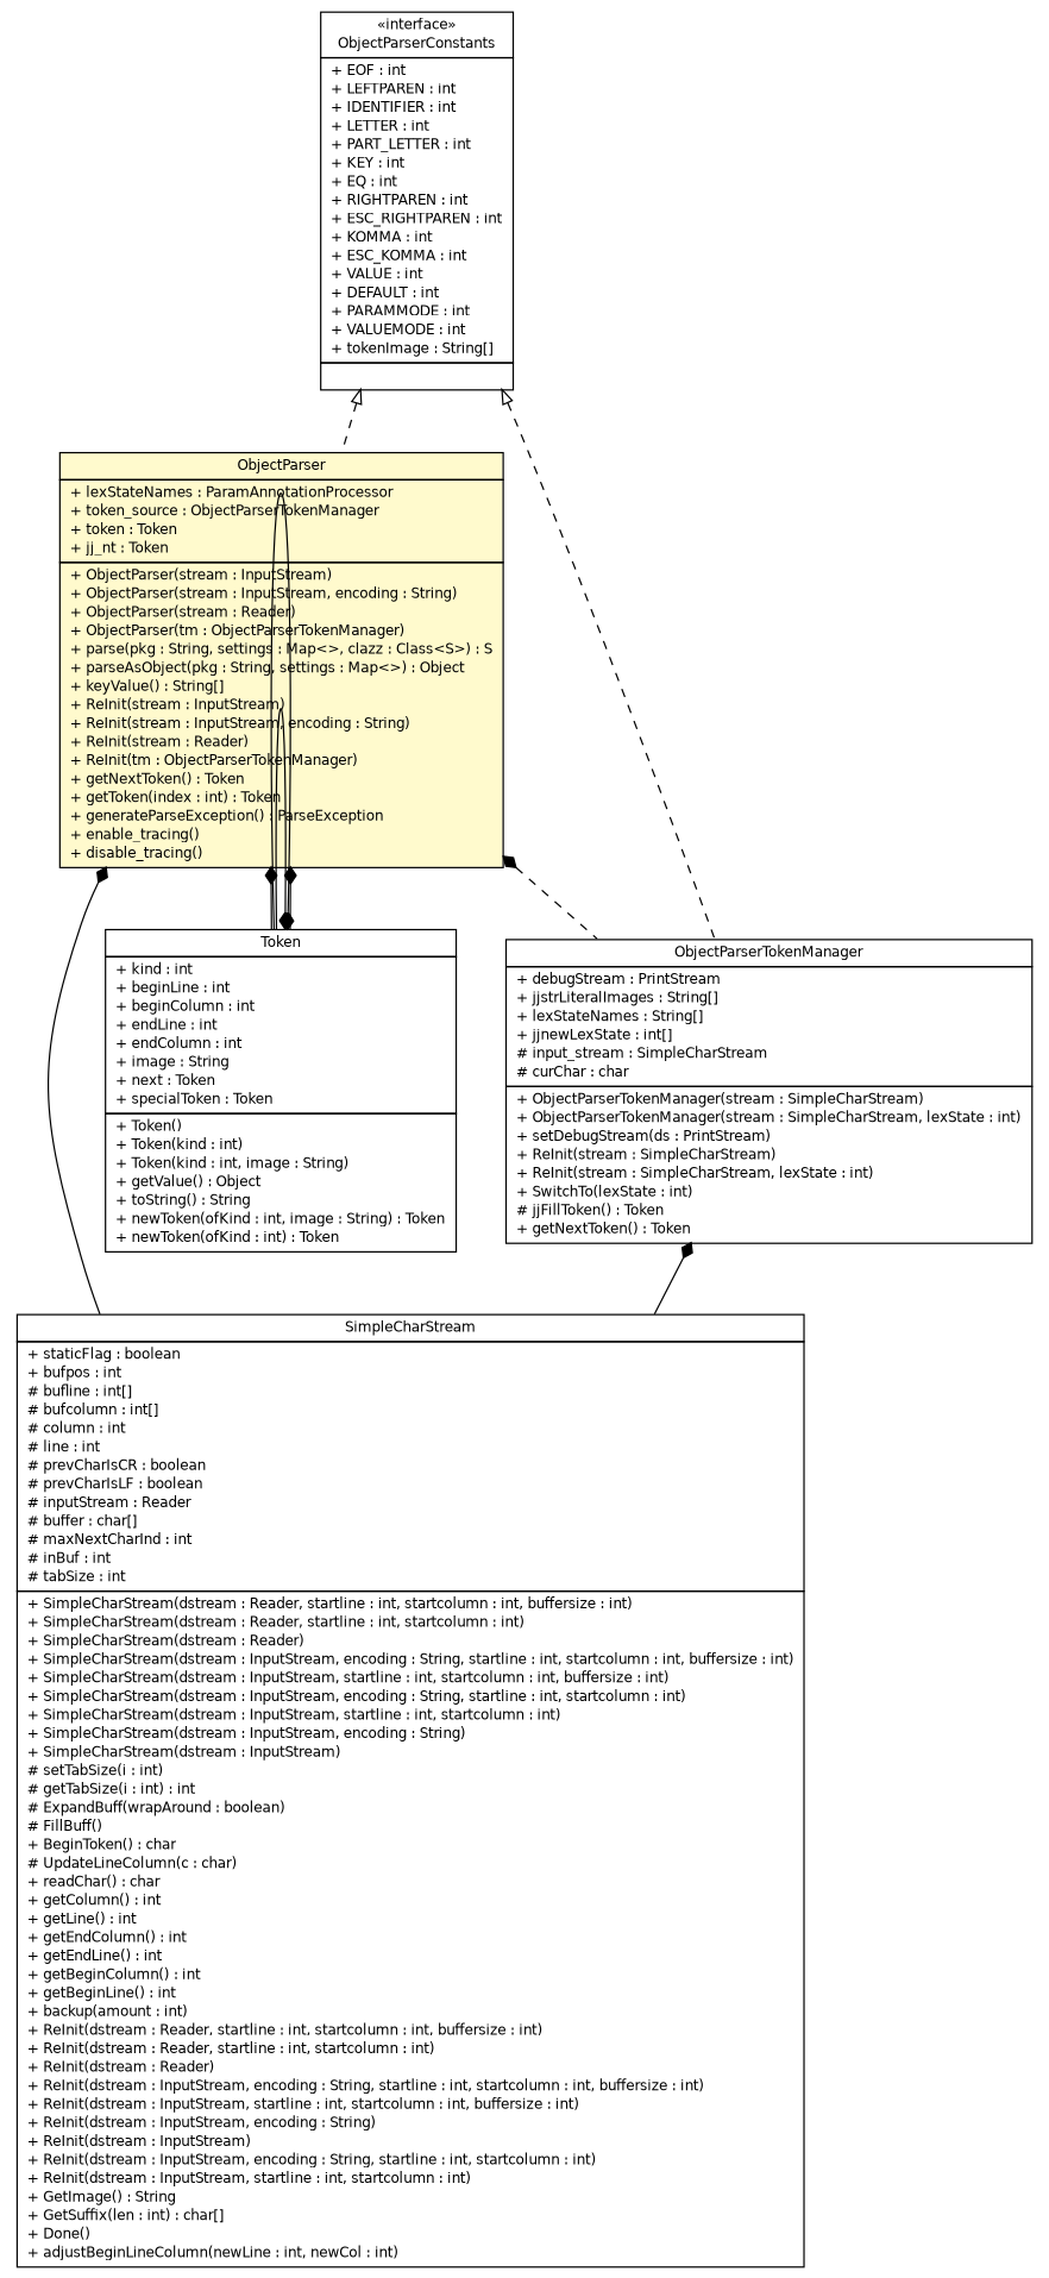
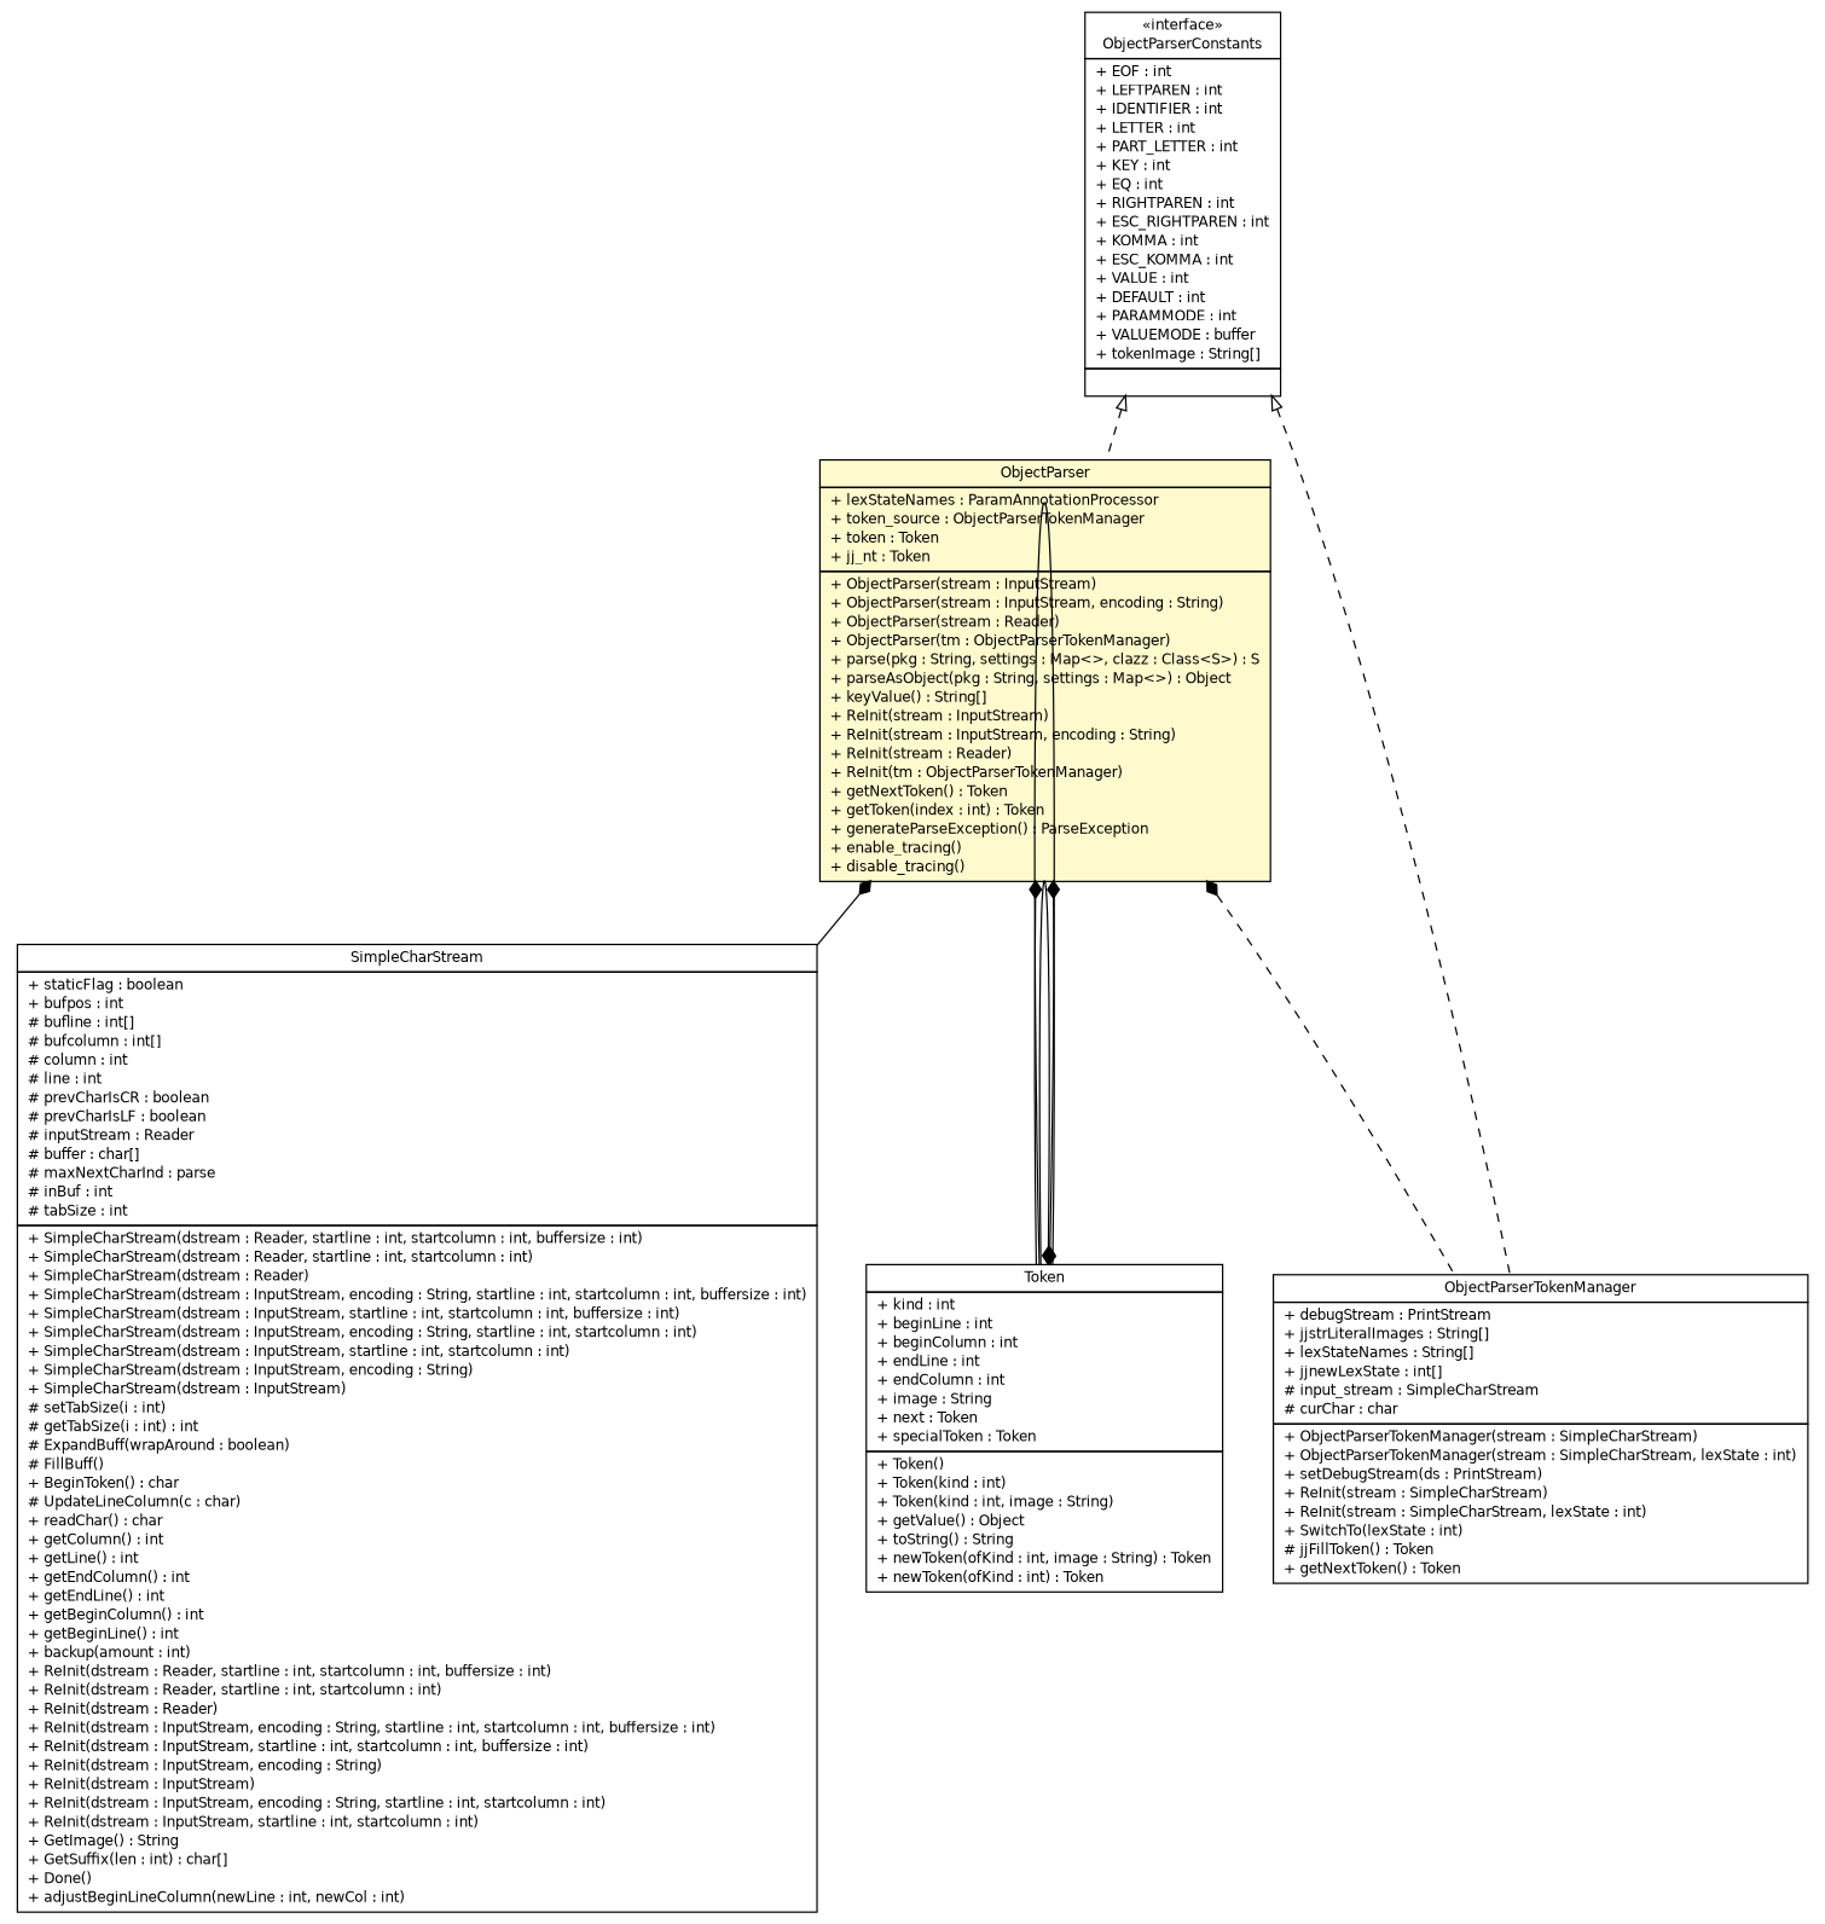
  digraph {
    nodesep=0.25
    ranksep=0.5
    node [fontcolor=black fontname=Helvetica fontsize=10.0 shape=plaintext]
    edge [arrowhead=none arrowtail=diamond color=black dir=both fontcolor=black fontname=Helvetica fontsize=10.0 headport=p labelfontname=Helvetica labelfontsize=10 tailport=p]
-   n1 [label=<<table title="com.vectorprint.configuration.parser.SimpleCharStream" border="0" cellborder="1" cellspacing="0" cellpadding="2" port="p" href="./SimpleCharStream.html"> 		<tr><td><table border="0" cellspacing="0" cellpadding="1"> <tr><td align="center" balign="center"> SimpleCharStream </td></tr> 		</table></td></tr> 		<tr><td><table border="0" cellspacing="0" cellpadding="1"> <tr><td align="left" balign="left"> + staticFlag : boolean </td></tr> <tr><td align="left" balign="left"> + bufpos : int </td></tr> <tr><td align="left" balign="left"> # bufline : int[] </td></tr> <tr><td align="left" balign="left"> # bufcolumn : int[] </td></tr> <tr><td align="left" balign="left"> # column : int </td></tr> <tr><td align="left" balign="left"> # line : int </td></tr> <tr><td align="left" balign="left"> # prevCharIsCR : boolean </td></tr> <tr><td align="left" balign="left"> # prevCharIsLF : boolean </td></tr> <tr><td align="left" balign="left"> # inputStream : Reader </td></tr> <tr><td align="left" balign="left"> # buffer : char[] </td></tr> <tr><td align="left" balign="left"> # maxNextCharInd : int </td></tr> <tr><td align="left" balign="left"> # inBuf : int </td></tr> <tr><td align="left" balign="left"> # tabSize : int </td></tr> 		</table></td></tr> 		<tr><td><table border="0" cellspacing="0" cellpadding="1"> <tr><td align="left" balign="left"> + SimpleCharStream(dstream : Reader, startline : int, startcolumn : int, buffersize : int) </td></tr> <tr><td align="left" balign="left"> + SimpleCharStream(dstream : Reader, startline : int, startcolumn : int) </td></tr> <tr><td align="left" balign="left"> + SimpleCharStream(dstream : Reader) </td></tr> <tr><td align="left" balign="left"> + SimpleCharStream(dstream : InputStream, encoding : String, startline : int, startcolumn : int, buffersize : int) </td></tr> <tr><td align="left" balign="left"> + SimpleCharStream(dstream : InputStream, startline : int, startcolumn : int, buffersize : int) </td></tr> <tr><td align="left" balign="left"> + SimpleCharStream(dstream : InputStream, encoding : String, startline : int, startcolumn : int) </td></tr> <tr><td align="left" balign="left"> + SimpleCharStream(dstream : InputStream, startline : int, startcolumn : int) </td></tr> <tr><td align="left" balign="left"> + SimpleCharStream(dstream : InputStream, encoding : String) </td></tr> <tr><td align="left" balign="left"> + SimpleCharStream(dstream : InputStream) </td></tr> <tr><td align="left" balign="left"> # setTabSize(i : int) </td></tr> <tr><td align="left" balign="left"> # getTabSize(i : int) : int </td></tr> <tr><td align="left" balign="left"> # ExpandBuff(wrapAround : boolean) </td></tr> <tr><td align="left" balign="left"> # FillBuff() </td></tr> <tr><td align="left" balign="left"> + BeginToken() : char </td></tr> <tr><td align="left" balign="left"> # UpdateLineColumn(c : char) </td></tr> <tr><td align="left" balign="left"> + readChar() : char </td></tr> <tr><td align="left" balign="left"> + getColumn() : int </td></tr> <tr><td align="left" balign="left"> + getLine() : int </td></tr> <tr><td align="left" balign="left"> + getEndColumn() : int </td></tr> <tr><td align="left" balign="left"> + getEndLine() : int </td></tr> <tr><td align="left" balign="left"> + getBeginColumn() : int </td></tr> <tr><td align="left" balign="left"> + getBeginLine() : int </td></tr> <tr><td align="left" balign="left"> + backup(amount : int) </td></tr> <tr><td align="left" balign="left"> + ReInit(dstream : Reader, startline : int, startcolumn : int, buffersize : int) </td></tr> <tr><td align="left" balign="left"> + ReInit(dstream : Reader, startline : int, startcolumn : int) </td></tr> <tr><td align="left" balign="left"> + ReInit(dstream : Reader) </td></tr> <tr><td align="left" balign="left"> + ReInit(dstream : InputStream, encoding : String, startline : int, startcolumn : int, buffersize : int) </td></tr> <tr><td align="left" balign="left"> + ReInit(dstream : InputStream, startline : int, startcolumn : int, buffersize : int) </td></tr> <tr><td align="left" balign="left"> + ReInit(dstream : InputStream, encoding : String) </td></tr> <tr><td align="left" balign="left"> + ReInit(dstream : InputStream) </td></tr> <tr><td align="left" balign="left"> + ReInit(dstream : InputStream, encoding : String, startline : int, startcolumn : int) </td></tr> <tr><td align="left" balign="left"> + ReInit(dstream : InputStream, startline : int, startcolumn : int) </td></tr> <tr><td align="left" balign="left"> + GetImage() : String </td></tr> <tr><td align="left" balign="left"> + GetSuffix(len : int) : char[] </td></tr> <tr><td align="left" balign="left"> + Done() </td></tr> <tr><td align="left" balign="left"> + adjustBeginLineColumn(newLine : int, newCol : int) </td></tr> 		</table></td></tr> 		</table>>]
+   n1 [label=<<table title="com.vectorprint.configuration.parser.SimpleCharStream" border="0" cellborder="1" cellspacing="0" cellpadding="2" port="p" href="./SimpleCharStream.html"> 		<tr><td><table border="0" cellspacing="0" cellpadding="1"> <tr><td align="center" balign="center"> SimpleCharStream </td></tr> 		</table></td></tr> 		<tr><td><table border="0" cellspacing="0" cellpadding="1"> <tr><td align="left" balign="left"> + staticFlag : boolean </td></tr> <tr><td align="left" balign="left"> + bufpos : int </td></tr> <tr><td align="left" balign="left"> # bufline : int[] </td></tr> <tr><td align="left" balign="left"> # bufcolumn : int[] </td></tr> <tr><td align="left" balign="left"> # column : int </td></tr> <tr><td align="left" balign="left"> # line : int </td></tr> <tr><td align="left" balign="left"> # prevCharIsCR : boolean </td></tr> <tr><td align="left" balign="left"> # prevCharIsLF : boolean </td></tr> <tr><td align="left" balign="left"> # inputStream : Reader </td></tr> <tr><td align="left" balign="left"> # buffer : char[] </td></tr> <tr><td align="left" balign="left"> # maxNextCharInd : parse </td></tr> <tr><td align="left" balign="left"> # inBuf : int </td></tr> <tr><td align="left" balign="left"> # tabSize : int </td></tr> 		</table></td></tr> 		<tr><td><table border="0" cellspacing="0" cellpadding="1"> <tr><td align="left" balign="left"> + SimpleCharStream(dstream : Reader, startline : int, startcolumn : int, buffersize : int) </td></tr> <tr><td align="left" balign="left"> + SimpleCharStream(dstream : Reader, startline : int, startcolumn : int) </td></tr> <tr><td align="left" balign="left"> + SimpleCharStream(dstream : Reader) </td></tr> <tr><td align="left" balign="left"> + SimpleCharStream(dstream : InputStream, encoding : String, startline : int, startcolumn : int, buffersize : int) </td></tr> <tr><td align="left" balign="left"> + SimpleCharStream(dstream : InputStream, startline : int, startcolumn : int, buffersize : int) </td></tr> <tr><td align="left" balign="left"> + SimpleCharStream(dstream : InputStream, encoding : String, startline : int, startcolumn : int) </td></tr> <tr><td align="left" balign="left"> + SimpleCharStream(dstream : InputStream, startline : int, startcolumn : int) </td></tr> <tr><td align="left" balign="left"> + SimpleCharStream(dstream : InputStream, encoding : String) </td></tr> <tr><td align="left" balign="left"> + SimpleCharStream(dstream : InputStream) </td></tr> <tr><td align="left" balign="left"> # setTabSize(i : int) </td></tr> <tr><td align="left" balign="left"> # getTabSize(i : int) : int </td></tr> <tr><td align="left" balign="left"> # ExpandBuff(wrapAround : boolean) </td></tr> <tr><td align="left" balign="left"> # FillBuff() </td></tr> <tr><td align="left" balign="left"> + BeginToken() : char </td></tr> <tr><td align="left" balign="left"> # UpdateLineColumn(c : char) </td></tr> <tr><td align="left" balign="left"> + readChar() : char </td></tr> <tr><td align="left" balign="left"> + getColumn() : int </td></tr> <tr><td align="left" balign="left"> + getLine() : int </td></tr> <tr><td align="left" balign="left"> + getEndColumn() : int </td></tr> <tr><td align="left" balign="left"> + getEndLine() : int </td></tr> <tr><td align="left" balign="left"> + getBeginColumn() : int </td></tr> <tr><td align="left" balign="left"> + getBeginLine() : int </td></tr> <tr><td align="left" balign="left"> + backup(amount : int) </td></tr> <tr><td align="left" balign="left"> + ReInit(dstream : Reader, startline : int, startcolumn : int, buffersize : int) </td></tr> <tr><td align="left" balign="left"> + ReInit(dstream : Reader, startline : int, startcolumn : int) </td></tr> <tr><td align="left" balign="left"> + ReInit(dstream : Reader) </td></tr> <tr><td align="left" balign="left"> + ReInit(dstream : InputStream, encoding : String, startline : int, startcolumn : int, buffersize : int) </td></tr> <tr><td align="left" balign="left"> + ReInit(dstream : InputStream, startline : int, startcolumn : int, buffersize : int) </td></tr> <tr><td align="left" balign="left"> + ReInit(dstream : InputStream, encoding : String) </td></tr> <tr><td align="left" balign="left"> + ReInit(dstream : InputStream) </td></tr> <tr><td align="left" balign="left"> + ReInit(dstream : InputStream, encoding : String, startline : int, startcolumn : int) </td></tr> <tr><td align="left" balign="left"> + ReInit(dstream : InputStream, startline : int, startcolumn : int) </td></tr> <tr><td align="left" balign="left"> + GetImage() : String </td></tr> <tr><td align="left" balign="left"> + GetSuffix(len : int) : char[] </td></tr> <tr><td align="left" balign="left"> + Done() </td></tr> <tr><td align="left" balign="left"> + adjustBeginLineColumn(newLine : int, newCol : int) </td></tr> 		</table></td></tr> 		</table>>]
    n2 [label=<<table title="com.vectorprint.configuration.parser.ObjectParser" border="0" cellborder="1" cellspacing="0" cellpadding="2" port="p" bgcolor="lemonChiffon" href="./ObjectParser.html"> 		<tr><td><table border="0" cellspacing="0" cellpadding="1"> <tr><td align="center" balign="center"> ObjectParser </td></tr> 		</table></td></tr> 		<tr><td><table border="0" cellspacing="0" cellpadding="1"> <tr><td align="left" balign="left"> + lexStateNames : ParamAnnotationProcessor </td></tr> <tr><td align="left" balign="left"> + token_source : ObjectParserTokenManager </td></tr> <tr><td align="left" balign="left"> + token : Token </td></tr> <tr><td align="left" balign="left"> + jj_nt : Token </td></tr> 		</table></td></tr> 		<tr><td><table border="0" cellspacing="0" cellpadding="1"> <tr><td align="left" balign="left"> + ObjectParser(stream : InputStream) </td></tr> <tr><td align="left" balign="left"> + ObjectParser(stream : InputStream, encoding : String) </td></tr> <tr><td align="left" balign="left"> + ObjectParser(stream : Reader) </td></tr> <tr><td align="left" balign="left"> + ObjectParser(tm : ObjectParserTokenManager) </td></tr> <tr><td align="left" balign="left"> + parse(pkg : String, settings : Map&lt;&gt;, clazz : Class&lt;S&gt;) : S </td></tr> <tr><td align="left" balign="left"> + parseAsObject(pkg : String, settings : Map&lt;&gt;) : Object </td></tr> <tr><td align="left" balign="left"> + keyValue() : String[] </td></tr> <tr><td align="left" balign="left"> + ReInit(stream : InputStream) </td></tr> <tr><td align="left" balign="left"> + ReInit(stream : InputStream, encoding : String) </td></tr> <tr><td align="left" balign="left"> + ReInit(stream : Reader) </td></tr> <tr><td align="left" balign="left"> + ReInit(tm : ObjectParserTokenManager) </td></tr> <tr><td align="left" balign="left"> + getNextToken() : Token </td></tr> <tr><td align="left" balign="left"> + getToken(index : int) : Token </td></tr> <tr><td align="left" balign="left"> + generateParseException() : ParseException </td></tr> <tr><td align="left" balign="left"> + enable_tracing() </td></tr> <tr><td align="left" balign="left"> + disable_tracing() </td></tr> 		</table></td></tr> 		</table>>]
    n3 [label=<<table title="com.vectorprint.configuration.parser.Token" border="0" cellborder="1" cellspacing="0" cellpadding="2" port="p" href="./Token.html"> 		<tr><td><table border="0" cellspacing="0" cellpadding="1"> <tr><td align="center" balign="center"> Token </td></tr> 		</table></td></tr> 		<tr><td><table border="0" cellspacing="0" cellpadding="1"> <tr><td align="left" balign="left"> + kind : int </td></tr> <tr><td align="left" balign="left"> + beginLine : int </td></tr> <tr><td align="left" balign="left"> + beginColumn : int </td></tr> <tr><td align="left" balign="left"> + endLine : int </td></tr> <tr><td align="left" balign="left"> + endColumn : int </td></tr> <tr><td align="left" balign="left"> + image : String </td></tr> <tr><td align="left" balign="left"> + next : Token </td></tr> <tr><td align="left" balign="left"> + specialToken : Token </td></tr> 		</table></td></tr> 		<tr><td><table border="0" cellspacing="0" cellpadding="1"> <tr><td align="left" balign="left"> + Token() </td></tr> <tr><td align="left" balign="left"> + Token(kind : int) </td></tr> <tr><td align="left" balign="left"> + Token(kind : int, image : String) </td></tr> <tr><td align="left" balign="left"> + getValue() : Object </td></tr> <tr><td align="left" balign="left"> + toString() : String </td></tr> <tr><td align="left" balign="left"> + newToken(ofKind : int, image : String) : Token </td></tr> <tr><td align="left" balign="left"> + newToken(ofKind : int) : Token </td></tr> 		</table></td></tr> 		</table>>]
    n4 [label=<<table title="com.vectorprint.configuration.parser.ObjectParserTokenManager" border="0" cellborder="1" cellspacing="0" cellpadding="2" port="p" href="./ObjectParserTokenManager.html"> 		<tr><td><table border="0" cellspacing="0" cellpadding="1"> <tr><td align="center" balign="center"> ObjectParserTokenManager </td></tr> 		</table></td></tr> 		<tr><td><table border="0" cellspacing="0" cellpadding="1"> <tr><td align="left" balign="left"> + debugStream : PrintStream </td></tr> <tr><td align="left" balign="left"> + jjstrLiteralImages : String[] </td></tr> <tr><td align="left" balign="left"> + lexStateNames : String[] </td></tr> <tr><td align="left" balign="left"> + jjnewLexState : int[] </td></tr> <tr><td align="left" balign="left"> # input_stream : SimpleCharStream </td></tr> <tr><td align="left" balign="left"> # curChar : char </td></tr> 		</table></td></tr> 		<tr><td><table border="0" cellspacing="0" cellpadding="1"> <tr><td align="left" balign="left"> + ObjectParserTokenManager(stream : SimpleCharStream) </td></tr> <tr><td align="left" balign="left"> + ObjectParserTokenManager(stream : SimpleCharStream, lexState : int) </td></tr> <tr><td align="left" balign="left"> + setDebugStream(ds : PrintStream) </td></tr> <tr><td align="left" balign="left"> + ReInit(stream : SimpleCharStream) </td></tr> <tr><td align="left" balign="left"> + ReInit(stream : SimpleCharStream, lexState : int) </td></tr> <tr><td align="left" balign="left"> + SwitchTo(lexState : int) </td></tr> <tr><td align="left" balign="left"> # jjFillToken() : Token </td></tr> <tr><td align="left" balign="left"> + getNextToken() : Token </td></tr> 		</table></td></tr> 		</table>>]
-   n5 [label=<<table title="com.vectorprint.configuration.parser.ObjectParserConstants" border="0" cellborder="1" cellspacing="0" cellpadding="2" port="p" href="./ObjectParserConstants.html"> 		<tr><td><table border="0" cellspacing="0" cellpadding="1"> <tr><td align="center" balign="center"> &#171;interface&#187; </td></tr> <tr><td align="center" balign="center"> ObjectParserConstants </td></tr> 		</table></td></tr> 		<tr><td><table border="0" cellspacing="0" cellpadding="1"> <tr><td align="left" balign="left"> + EOF : int </td></tr> <tr><td align="left" balign="left"> + LEFTPAREN : int </td></tr> <tr><td align="left" balign="left"> + IDENTIFIER : int </td></tr> <tr><td align="left" balign="left"> + LETTER : int </td></tr> <tr><td align="left" balign="left"> + PART_LETTER : int </td></tr> <tr><td align="left" balign="left"> + KEY : int </td></tr> <tr><td align="left" balign="left"> + EQ : int </td></tr> <tr><td align="left" balign="left"> + RIGHTPAREN : int </td></tr> <tr><td align="left" balign="left"> + ESC_RIGHTPAREN : int </td></tr> <tr><td align="left" balign="left"> + KOMMA : int </td></tr> <tr><td align="left" balign="left"> + ESC_KOMMA : int </td></tr> <tr><td align="left" balign="left"> + VALUE : int </td></tr> <tr><td align="left" balign="left"> + DEFAULT : int </td></tr> <tr><td align="left" balign="left"> + PARAMMODE : int </td></tr> <tr><td align="left" balign="left"> + VALUEMODE : int </td></tr> <tr><td align="left" balign="left"> + tokenImage : String[] </td></tr> 		</table></td></tr> 		<tr><td><table border="0" cellspacing="0" cellpadding="1"> <tr><td align="left" balign="left">  </td></tr> 		</table></td></tr> 		</table>>]
+   n5 [label=<<table title="com.vectorprint.configuration.parser.ObjectParserConstants" border="0" cellborder="1" cellspacing="0" cellpadding="2" port="p" href="./ObjectParserConstants.html"> 		<tr><td><table border="0" cellspacing="0" cellpadding="1"> <tr><td align="center" balign="center"> &#171;interface&#187; </td></tr> <tr><td align="center" balign="center"> ObjectParserConstants </td></tr> 		</table></td></tr> 		<tr><td><table border="0" cellspacing="0" cellpadding="1"> <tr><td align="left" balign="left"> + EOF : int </td></tr> <tr><td align="left" balign="left"> + LEFTPAREN : int </td></tr> <tr><td align="left" balign="left"> + IDENTIFIER : int </td></tr> <tr><td align="left" balign="left"> + LETTER : int </td></tr> <tr><td align="left" balign="left"> + PART_LETTER : int </td></tr> <tr><td align="left" balign="left"> + KEY : int </td></tr> <tr><td align="left" balign="left"> + EQ : int </td></tr> <tr><td align="left" balign="left"> + RIGHTPAREN : int </td></tr> <tr><td align="left" balign="left"> + ESC_RIGHTPAREN : int </td></tr> <tr><td align="left" balign="left"> + KOMMA : int </td></tr> <tr><td align="left" balign="left"> + ESC_KOMMA : int </td></tr> <tr><td align="left" balign="left"> + VALUE : int </td></tr> <tr><td align="left" balign="left"> + DEFAULT : int </td></tr> <tr><td align="left" balign="left"> + PARAMMODE : int </td></tr> <tr><td align="left" balign="left"> + VALUEMODE : buffer </td></tr> <tr><td align="left" balign="left"> + tokenImage : String[] </td></tr> 		</table></td></tr> 		<tr><td><table border="0" cellspacing="0" cellpadding="1"> <tr><td align="left" balign="left">  </td></tr> 		</table></td></tr> 		</table>>]
    n2 -> n1
    n2 -> n3
    n2 -> n3
    n2 -> n4 [style=dashed]
    n3 -> n3
    n3 -> n3
-   n4 -> n1
    n5 -> n2 [arrowtail=empty dir=back fontsize=10 style=dashed arrowhead="" color="" fontcolor=""]
    n5 -> n4 [arrowtail=empty dir=back fontsize=10 style=dashed arrowhead="" color="" fontcolor=""]
  }
